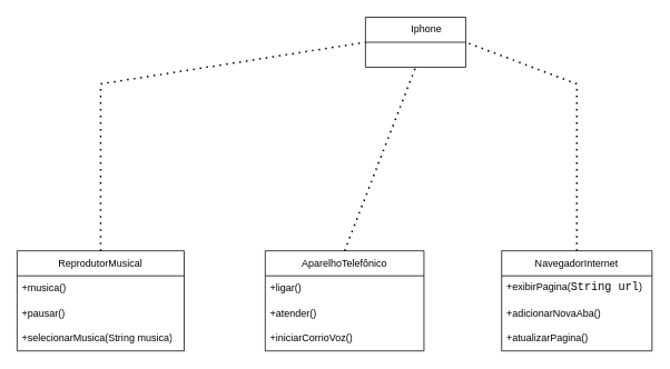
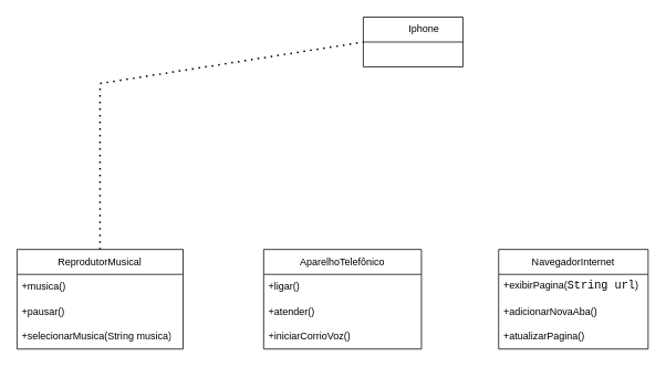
  <mxCell id="0" />
  <mxCell id="1" parent="0" />
  <mxCell id="2" value="&lt;span style=&quot;white-space: pre;&quot;&gt;&#09;&lt;/span&gt;Iphone" style="swimlane;fontStyle=0;childLayout=stackLayout;horizontal=1;startSize=30;horizontalStack=0;resizeParent=1;resizeParentMax=0;resizeLast=0;collapsible=1;marginBottom=0;whiteSpace=wrap;html=1;" vertex="1" parent="1"><mxGeometry x="437" y="20" width="120" height="60" as="geometry" /></mxCell>
  <mxCell id="3" value="ReprodutorMusical" style="swimlane;fontStyle=0;childLayout=stackLayout;horizontal=1;startSize=30;horizontalStack=0;resizeParent=1;resizeParentMax=0;resizeLast=0;collapsible=1;marginBottom=0;whiteSpace=wrap;html=1;" vertex="1" parent="1"><mxGeometry x="20" y="300" width="200" height="120" as="geometry" /></mxCell>
  <mxCell id="4" value="+musica()" style="text;strokeColor=none;fillColor=none;align=left;verticalAlign=middle;spacingLeft=4;spacingRight=4;overflow=hidden;points=[[0,0.5],[1,0.5]];portConstraint=eastwest;rotatable=0;whiteSpace=wrap;html=1;" vertex="1" parent="3"><mxGeometry y="30" width="200" height="30" as="geometry" /></mxCell>
  <mxCell id="5" value="+pausar()" style="text;strokeColor=none;fillColor=none;align=left;verticalAlign=middle;spacingLeft=4;spacingRight=4;overflow=hidden;points=[[0,0.5],[1,0.5]];portConstraint=eastwest;rotatable=0;whiteSpace=wrap;html=1;" vertex="1" parent="3"><mxGeometry y="60" width="200" height="30" as="geometry" /></mxCell>
  <mxCell id="6" value="+selecionarMusica(String musica)" style="text;strokeColor=none;fillColor=none;align=left;verticalAlign=middle;spacingLeft=4;spacingRight=4;overflow=hidden;points=[[0,0.5],[1,0.5]];portConstraint=eastwest;rotatable=0;whiteSpace=wrap;html=1;" vertex="1" parent="3"><mxGeometry y="90" width="200" height="30" as="geometry" /></mxCell>
  <mxCell id="7" value="AparelhoTelefônico" style="swimlane;fontStyle=0;childLayout=stackLayout;horizontal=1;startSize=30;horizontalStack=0;resizeParent=1;resizeParentMax=0;resizeLast=0;collapsible=1;marginBottom=0;whiteSpace=wrap;html=1;" vertex="1" parent="1"><mxGeometry x="317" y="300" width="190" height="120" as="geometry" /></mxCell>
  <mxCell id="8" value="+ligar()" style="text;strokeColor=none;fillColor=none;align=left;verticalAlign=middle;spacingLeft=4;spacingRight=4;overflow=hidden;points=[[0,0.5],[1,0.5]];portConstraint=eastwest;rotatable=0;whiteSpace=wrap;html=1;" vertex="1" parent="7"><mxGeometry y="30" width="190" height="30" as="geometry" /></mxCell>
  <mxCell id="9" value="+atender()" style="text;strokeColor=none;fillColor=none;align=left;verticalAlign=middle;spacingLeft=4;spacingRight=4;overflow=hidden;points=[[0,0.5],[1,0.5]];portConstraint=eastwest;rotatable=0;whiteSpace=wrap;html=1;" vertex="1" parent="7"><mxGeometry y="60" width="190" height="30" as="geometry" /></mxCell>
  <mxCell id="10" value="+iniciarCorrioVoz()" style="text;strokeColor=none;fillColor=none;align=left;verticalAlign=middle;spacingLeft=4;spacingRight=4;overflow=hidden;points=[[0,0.5],[1,0.5]];portConstraint=eastwest;rotatable=0;whiteSpace=wrap;html=1;" vertex="1" parent="7"><mxGeometry y="90" width="190" height="30" as="geometry" /></mxCell>
  <mxCell id="11" value="NavegadorInternet" style="swimlane;fontStyle=0;childLayout=stackLayout;horizontal=1;startSize=30;horizontalStack=0;resizeParent=1;resizeParentMax=0;resizeLast=0;collapsible=1;marginBottom=0;whiteSpace=wrap;html=1;" vertex="1" parent="1"><mxGeometry x="600" y="300" width="180" height="120" as="geometry" /></mxCell>
  <mxCell id="12" value="+exibirPagina(&lt;span style=&quot;font-family: ui-monospace, SFMono-Regular, &amp;quot;SF Mono&amp;quot;, Menlo, Consolas, &amp;quot;Liberation Mono&amp;quot;, monospace; font-size: 13.6px; white-space-collapse: break-spaces;&quot;&gt;String url&lt;/span&gt;)" style="text;strokeColor=none;fillColor=none;align=left;verticalAlign=middle;spacingLeft=4;spacingRight=4;overflow=hidden;points=[[0,0.5],[1,0.5]];portConstraint=eastwest;rotatable=0;whiteSpace=wrap;html=1;" vertex="1" parent="11"><mxGeometry y="30" width="180" height="30" as="geometry" /></mxCell>
  <mxCell id="13" value="+adicionarNovaAba()" style="text;strokeColor=none;fillColor=none;align=left;verticalAlign=middle;spacingLeft=4;spacingRight=4;overflow=hidden;points=[[0,0.5],[1,0.5]];portConstraint=eastwest;rotatable=0;whiteSpace=wrap;html=1;" vertex="1" parent="11"><mxGeometry y="60" width="180" height="30" as="geometry" /></mxCell>
  <mxCell id="14" value="+atualizarPagina()" style="text;strokeColor=none;fillColor=none;align=left;verticalAlign=middle;spacingLeft=4;spacingRight=4;overflow=hidden;points=[[0,0.5],[1,0.5]];portConstraint=eastwest;rotatable=0;whiteSpace=wrap;html=1;" vertex="1" parent="11"><mxGeometry y="90" width="180" height="30" as="geometry" /></mxCell>
- <mxCell id="15" value="" style="endArrow=none;dashed=1;html=1;dashPattern=1 3;strokeWidth=2;rounded=0;exitX=0.5;exitY=0;exitDx=0;exitDy=0;entryX=0.5;entryY=1;entryDx=0;entryDy=0;" edge="1" parent="1" source="7" target="2"><mxGeometry width="50" height="50" relative="1" as="geometry"><mxPoint x="390" y="250" as="sourcePoint" /><mxPoint x="440" y="200" as="targetPoint" /></mxGeometry></mxCell>
  <mxCell id="16" value="" style="endArrow=none;dashed=1;html=1;dashPattern=1 3;strokeWidth=2;rounded=0;exitX=0.5;exitY=0;exitDx=0;exitDy=0;entryX=0;entryY=0.5;entryDx=0;entryDy=0;" edge="1" parent="1" source="3" target="2"><mxGeometry width="50" height="50" relative="1" as="geometry"><mxPoint x="390" y="250" as="sourcePoint" /><mxPoint x="440" y="200" as="targetPoint" /><Array as="points"><mxPoint x="120" y="100" /></Array></mxGeometry></mxCell>
- <mxCell id="17" value="" style="endArrow=none;dashed=1;html=1;dashPattern=1 3;strokeWidth=2;rounded=0;entryX=1;entryY=0.5;entryDx=0;entryDy=0;exitX=0.5;exitY=0;exitDx=0;exitDy=0;" edge="1" parent="1" source="11" target="2"><mxGeometry width="50" height="50" relative="1" as="geometry"><mxPoint x="390" y="250" as="sourcePoint" /><mxPoint x="440" y="200" as="targetPoint" /><Array as="points"><mxPoint x="690" y="100" /></Array></mxGeometry></mxCell>
